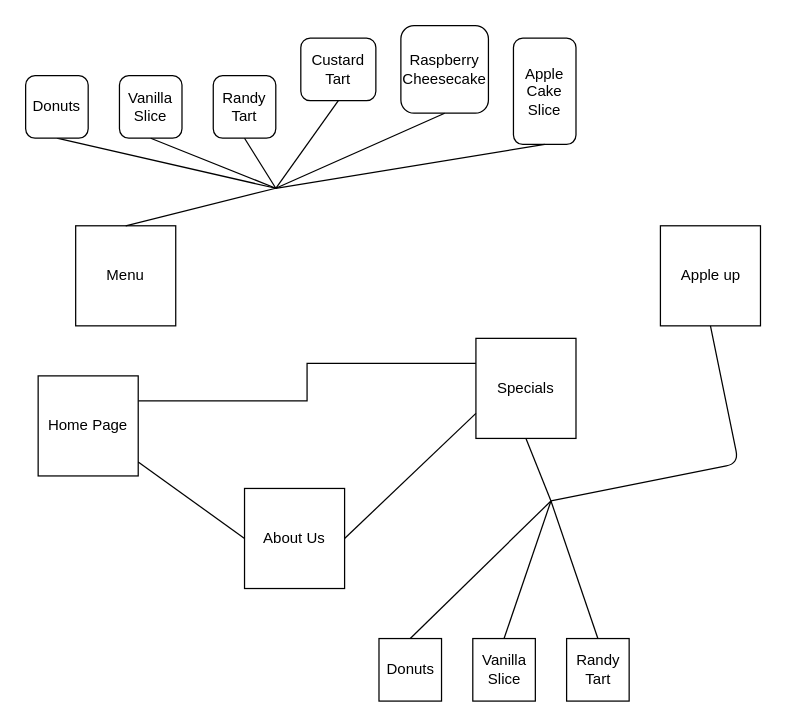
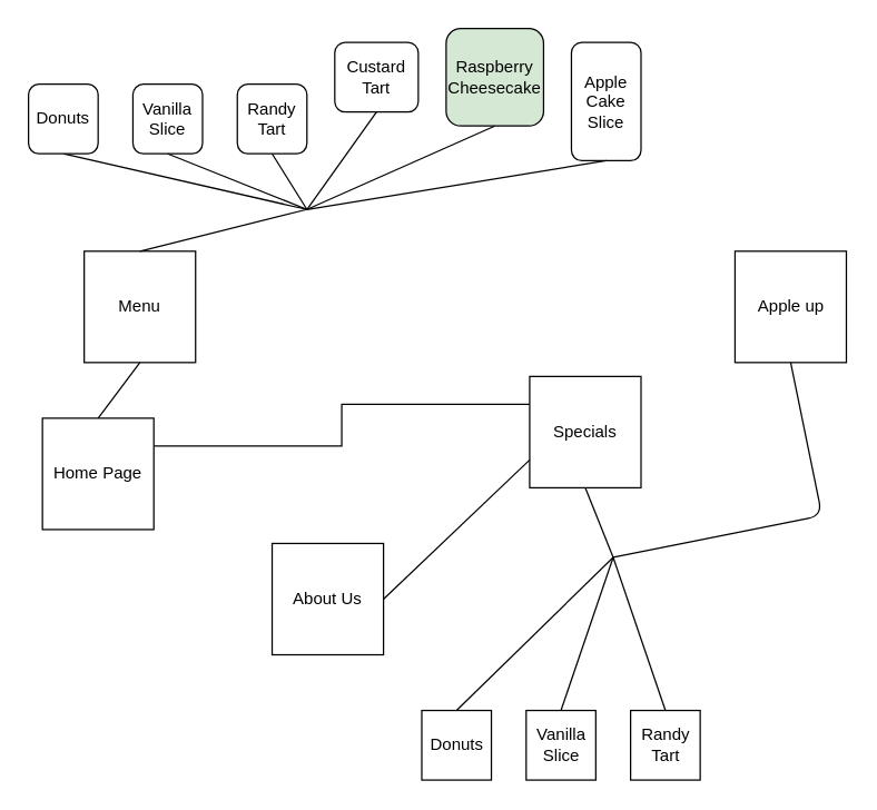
  <mxCell id="0" />
  <mxCell id="1" parent="0" />
  <mxCell id="2" style="edgeStyle=orthogonalEdgeStyle;rounded=0;orthogonalLoop=1;jettySize=auto;html=1;exitX=1;exitY=0.25;exitDx=0;exitDy=0;entryX=0;entryY=0.25;entryDx=0;entryDy=0;endArrow=none;endFill=0;" edge="1" parent="1" source="3" target="6"><mxGeometry relative="1" as="geometry" /></mxCell>
  <mxCell id="3" value="Home Page" style="whiteSpace=wrap;html=1;aspect=fixed;" parent="1" vertex="1"><mxGeometry x="30" y="300" width="80" height="80" as="geometry" /></mxCell>
  <mxCell id="4" value="About Us" style="whiteSpace=wrap;html=1;aspect=fixed;" parent="1" vertex="1"><mxGeometry x="195" y="390" width="80" height="80" as="geometry" /></mxCell>
  <mxCell id="5" value="Menu" style="whiteSpace=wrap;html=1;aspect=fixed;arcSize=50;rounded=0;" parent="1" vertex="1"><mxGeometry x="60" y="180" width="80" height="80" as="geometry" /></mxCell>
  <mxCell id="6" value="Specials" style="whiteSpace=wrap;html=1;aspect=fixed;" parent="1" vertex="1"><mxGeometry x="380" y="270" width="80" height="80" as="geometry" /></mxCell>
  <mxCell id="7" value="Apple up" style="whiteSpace=wrap;html=1;aspect=fixed;" parent="1" vertex="1"><mxGeometry x="527.5" y="180" width="80" height="80" as="geometry" /></mxCell>
- <mxCell id="8" value="" style="endArrow=none;html=1;entryX=0;entryY=0.5;entryDx=0;entryDy=0;" parent="1" source="3" target="4" edge="1"><mxGeometry width="50" height="50" relative="1" as="geometry"><mxPoint x="100" y="400" as="sourcePoint" /><mxPoint x="150" y="350" as="targetPoint" /></mxGeometry></mxCell>
  <mxCell id="9" value="" style="endArrow=none;html=1;exitX=0.5;exitY=1;exitDx=0;exitDy=0;" parent="1" source="10" edge="1"><mxGeometry width="50" height="50" relative="1" as="geometry"><mxPoint x="180" y="420" as="sourcePoint" /><mxPoint x="220" y="150" as="targetPoint" /></mxGeometry></mxCell>
  <mxCell id="10" value="Donuts" style="whiteSpace=wrap;html=1;aspect=fixed;glass=0;shadow=0;rounded=1;" parent="1" vertex="1"><mxGeometry x="20" y="60" width="50" height="50" as="geometry" /></mxCell>
  <mxCell id="11" value="Vanilla Slice" style="whiteSpace=wrap;html=1;aspect=fixed;rounded=1;" parent="1" vertex="1"><mxGeometry x="95" y="60" width="50" height="50" as="geometry" /></mxCell>
  <mxCell id="12" value="" style="endArrow=none;html=1;entryX=0.5;entryY=1;entryDx=0;entryDy=0;" parent="1" target="11" edge="1"><mxGeometry width="50" height="50" relative="1" as="geometry"><mxPoint x="220" y="150" as="sourcePoint" /><mxPoint x="260" y="90" as="targetPoint" /></mxGeometry></mxCell>
  <mxCell id="13" value="Randy Tart" style="whiteSpace=wrap;html=1;aspect=fixed;rounded=1;" parent="1" vertex="1"><mxGeometry x="170" y="60" width="50" height="50" as="geometry" /></mxCell>
  <mxCell id="14" value="" style="endArrow=none;html=1;entryX=0.5;entryY=1;entryDx=0;entryDy=0;" parent="1" target="13" edge="1"><mxGeometry width="50" height="50" relative="1" as="geometry"><mxPoint x="220" y="150" as="sourcePoint" /><mxPoint x="350" y="100" as="targetPoint" /></mxGeometry></mxCell>
  <mxCell id="15" value="Custard Tart" style="whiteSpace=wrap;html=1;aspect=fixed;rounded=1;" parent="1" vertex="1"><mxGeometry x="240" y="30" width="60" height="50" as="geometry" /></mxCell>
- <mxCell id="16" value="Raspberry Cheesecake" style="whiteSpace=wrap;html=1;aspect=fixed;rounded=1;" parent="1" vertex="1"><mxGeometry x="320" y="20" width="70" height="70" as="geometry" /></mxCell>
+ <mxCell id="16" value="Raspberry Cheesecake" style="whiteSpace=wrap;html=1;aspect=fixed;rounded=1;fillColor=#d5e8d4;" parent="1" vertex="1"><mxGeometry x="320" y="20" width="70" height="70" as="geometry" /></mxCell>
  <mxCell id="17" value="Apple Cake Slice" style="whiteSpace=wrap;html=1;aspect=fixed;rounded=1;" parent="1" vertex="1"><mxGeometry x="410" y="30" width="50" height="85" as="geometry" /></mxCell>
  <mxCell id="18" value="" style="endArrow=none;html=1;entryX=0.5;entryY=1;entryDx=0;entryDy=0;" parent="1" target="15" edge="1"><mxGeometry width="50" height="50" relative="1" as="geometry"><mxPoint x="220" y="150" as="sourcePoint" /><mxPoint x="300" y="120" as="targetPoint" /></mxGeometry></mxCell>
  <mxCell id="19" value="" style="endArrow=none;html=1;entryX=0.5;entryY=1;entryDx=0;entryDy=0;" parent="1" target="16" edge="1"><mxGeometry width="50" height="50" relative="1" as="geometry"><mxPoint x="220" y="150" as="sourcePoint" /><mxPoint x="340" y="120" as="targetPoint" /></mxGeometry></mxCell>
  <mxCell id="20" value="" style="endArrow=none;html=1;entryX=0.5;entryY=1;entryDx=0;entryDy=0;" parent="1" target="17" edge="1"><mxGeometry width="50" height="50" relative="1" as="geometry"><mxPoint x="220" y="150" as="sourcePoint" /><mxPoint x="400" y="130" as="targetPoint" /></mxGeometry></mxCell>
  <mxCell id="21" value="Donuts" style="whiteSpace=wrap;html=1;aspect=fixed;" parent="1" vertex="1"><mxGeometry x="302.5" y="510" width="50" height="50" as="geometry" /></mxCell>
  <mxCell id="22" value="Vanilla Slice" style="whiteSpace=wrap;html=1;aspect=fixed;" parent="1" vertex="1"><mxGeometry x="377.5" y="510" width="50" height="50" as="geometry" /></mxCell>
  <mxCell id="23" value="Randy Tart" style="whiteSpace=wrap;html=1;aspect=fixed;" parent="1" vertex="1"><mxGeometry x="452.5" y="510" width="50" height="50" as="geometry" /></mxCell>
  <mxCell id="24" value="" style="endArrow=none;html=1;entryX=0.5;entryY=1;entryDx=0;entryDy=0;" parent="1" target="6" edge="1"><mxGeometry width="50" height="50" relative="1" as="geometry"><mxPoint x="440" y="400" as="sourcePoint" /><mxPoint x="470" y="330" as="targetPoint" /></mxGeometry></mxCell>
  <mxCell id="25" value="" style="endArrow=none;html=1;exitX=0.5;exitY=0;exitDx=0;exitDy=0;" parent="1" source="21" edge="1"><mxGeometry width="50" height="50" relative="1" as="geometry"><mxPoint x="330" y="500" as="sourcePoint" /><mxPoint x="440" y="400" as="targetPoint" /></mxGeometry></mxCell>
  <mxCell id="26" value="" style="endArrow=none;html=1;exitX=0.5;exitY=0;exitDx=0;exitDy=0;" parent="1" source="22" edge="1"><mxGeometry width="50" height="50" relative="1" as="geometry"><mxPoint x="440" y="500" as="sourcePoint" /><mxPoint x="440" y="400" as="targetPoint" /></mxGeometry></mxCell>
  <mxCell id="27" value="" style="endArrow=none;html=1;exitX=0.5;exitY=0;exitDx=0;exitDy=0;" parent="1" source="23" edge="1"><mxGeometry width="50" height="50" relative="1" as="geometry"><mxPoint x="290" y="390" as="sourcePoint" /><mxPoint x="440" y="400" as="targetPoint" /></mxGeometry></mxCell>
  <mxCell id="28" value="" style="endArrow=none;html=1;exitX=0.5;exitY=0;exitDx=0;exitDy=0;" parent="1" source="5" edge="1"><mxGeometry width="50" height="50" relative="1" as="geometry"><mxPoint x="330" y="430" as="sourcePoint" /><mxPoint x="220" y="150" as="targetPoint" /></mxGeometry></mxCell>
+ <mxCell id="29" value="" style="endArrow=none;html=1;entryX=0.5;entryY=1;entryDx=0;entryDy=0;exitX=0.5;exitY=0;exitDx=0;exitDy=0;" parent="1" source="3" target="5" edge="1"><mxGeometry width="50" height="50" relative="1" as="geometry"><mxPoint x="90" y="500" as="sourcePoint" /><mxPoint x="140" y="450" as="targetPoint" /></mxGeometry></mxCell>
  <mxCell id="30" value="" style="endArrow=none;html=1;exitX=1;exitY=0.5;exitDx=0;exitDy=0;entryX=0;entryY=0.75;entryDx=0;entryDy=0;" parent="1" source="4" target="6" edge="1"><mxGeometry width="50" height="50" relative="1" as="geometry"><mxPoint x="260" y="370" as="sourcePoint" /><mxPoint x="310" y="320" as="targetPoint" /></mxGeometry></mxCell>
  <mxCell id="31" value="" style="endArrow=none;html=1;entryX=0.5;entryY=1;entryDx=0;entryDy=0;" edge="1" parent="1" target="7"><mxGeometry width="50" height="50" relative="1" as="geometry"><mxPoint x="440" y="400" as="sourcePoint" /><mxPoint x="560" y="370" as="targetPoint" /><Array as="points"><mxPoint x="590" y="370" /></Array></mxGeometry></mxCell>
